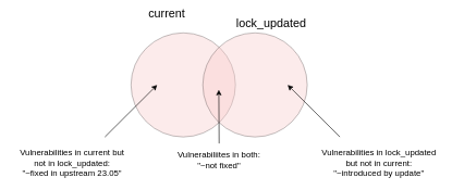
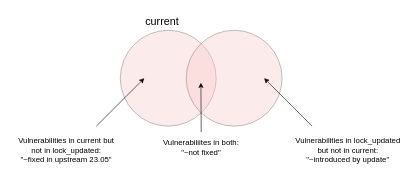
  <mxCell id="0" />
  <mxCell id="1" parent="0" />
  <mxCell id="2" value="" style="ellipse;whiteSpace=wrap;html=1;aspect=fixed;fillColor=#f8cecc;strokeColor=#000000;textOpacity=80;opacity=40;" parent="1" vertex="1"><mxGeometry x="200" y="50" width="160" height="160" as="geometry" /></mxCell>
  <mxCell id="3" value="" style="ellipse;whiteSpace=wrap;html=1;aspect=fixed;fillColor=#f8cecc;strokeColor=#000000;opacity=40;strokeWidth=1;" parent="1" vertex="1"><mxGeometry x="310" y="50" width="160" height="160" as="geometry" /></mxCell>
- <mxCell id="4" value="current" style="text;html=1;strokeColor=none;fillColor=none;align=center;verticalAlign=middle;whiteSpace=wrap;rounded=0;fontSize=18;" parent="1" vertex="1"><mxGeometry x="225" y="5" width="60" height="30" as="geometry" /></mxCell>
+ <mxCell id="4" value="current" style="text;html=1;strokeColor=none;fillColor=none;align=center;verticalAlign=middle;whiteSpace=wrap;rounded=0;fontSize=18;" parent="1" vertex="1"><mxGeometry x="240" y="20" width="60" height="30" as="geometry" /></mxCell>
  <mxCell id="5" value="" style="endArrow=classic;html=1;rounded=0;" parent="1" edge="1"><mxGeometry width="50" height="50" relative="1" as="geometry"><mxPoint x="335" y="220" as="sourcePoint" /><mxPoint x="334.5" y="137.5" as="targetPoint" /></mxGeometry></mxCell>
  <mxCell id="6" value="Vulnerabiliites in both:&lt;br style=&quot;font-size: 13px;&quot;&gt;&quot;~not fixed&quot;" style="text;html=1;strokeColor=none;fillColor=none;align=center;verticalAlign=middle;whiteSpace=wrap;rounded=0;fontSize=13;" parent="1" vertex="1"><mxGeometry x="270" y="230" width="130" height="30" as="geometry" /></mxCell>
  <mxCell id="7" value="" style="endArrow=classic;html=1;rounded=0;" parent="1" edge="1"><mxGeometry width="50" height="50" relative="1" as="geometry"><mxPoint x="160" y="210" as="sourcePoint" /><mxPoint x="240" y="130" as="targetPoint" /></mxGeometry></mxCell>
  <mxCell id="8" value="Vulnerabilities in current but not in lock_updated:&lt;br style=&quot;font-size: 13px;&quot;&gt;&quot;~fixed in upstream 23.05&quot;" style="text;html=1;strokeColor=none;fillColor=none;align=center;verticalAlign=middle;whiteSpace=wrap;rounded=0;fontSize=13;" parent="1" vertex="1"><mxGeometry x="20" y="230" width="180" height="40" as="geometry" /></mxCell>
  <mxCell id="9" value="" style="endArrow=classic;html=1;rounded=0;" parent="1" edge="1"><mxGeometry width="50" height="50" relative="1" as="geometry"><mxPoint x="520" y="210" as="sourcePoint" /><mxPoint x="440" y="130" as="targetPoint" /></mxGeometry></mxCell>
  <mxCell id="10" value="Vulnerabilities in lock_updated but not in current:&lt;br style=&quot;font-size: 13px;&quot;&gt;&quot;~introduced by update&quot;" style="text;html=1;strokeColor=none;fillColor=none;align=center;verticalAlign=middle;whiteSpace=wrap;rounded=0;fontSize=13;" parent="1" vertex="1"><mxGeometry x="490" y="230" width="180" height="40" as="geometry" /></mxCell>
- <mxCell id="11" value="lock_updated" style="text;html=1;strokeColor=none;fillColor=none;align=center;verticalAlign=middle;whiteSpace=wrap;rounded=0;fontSize=18;" parent="1" vertex="1"><mxGeometry x="350" y="20" width="130" height="30" as="geometry" /></mxCell>
